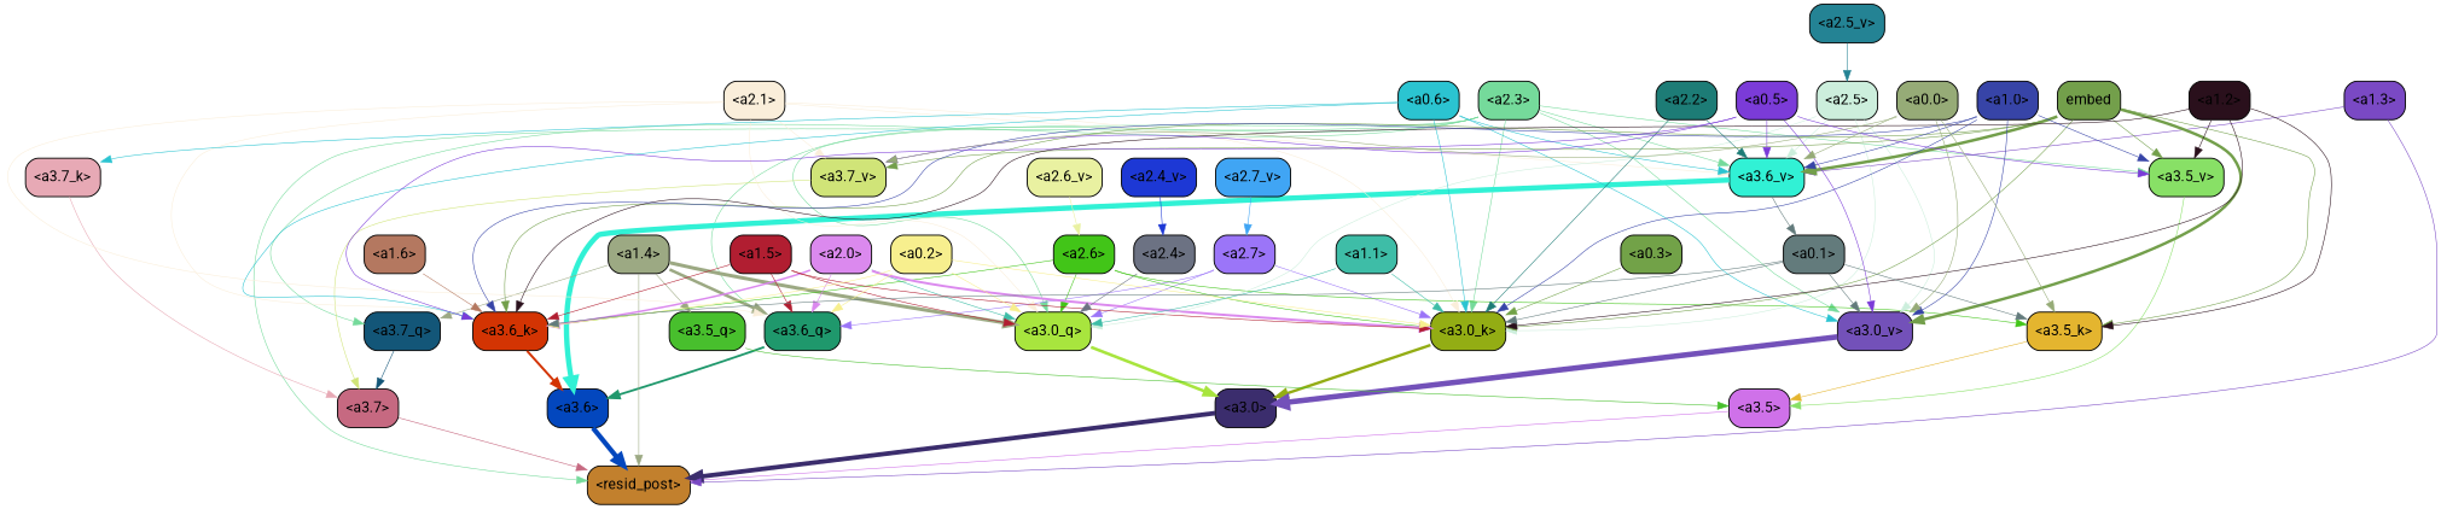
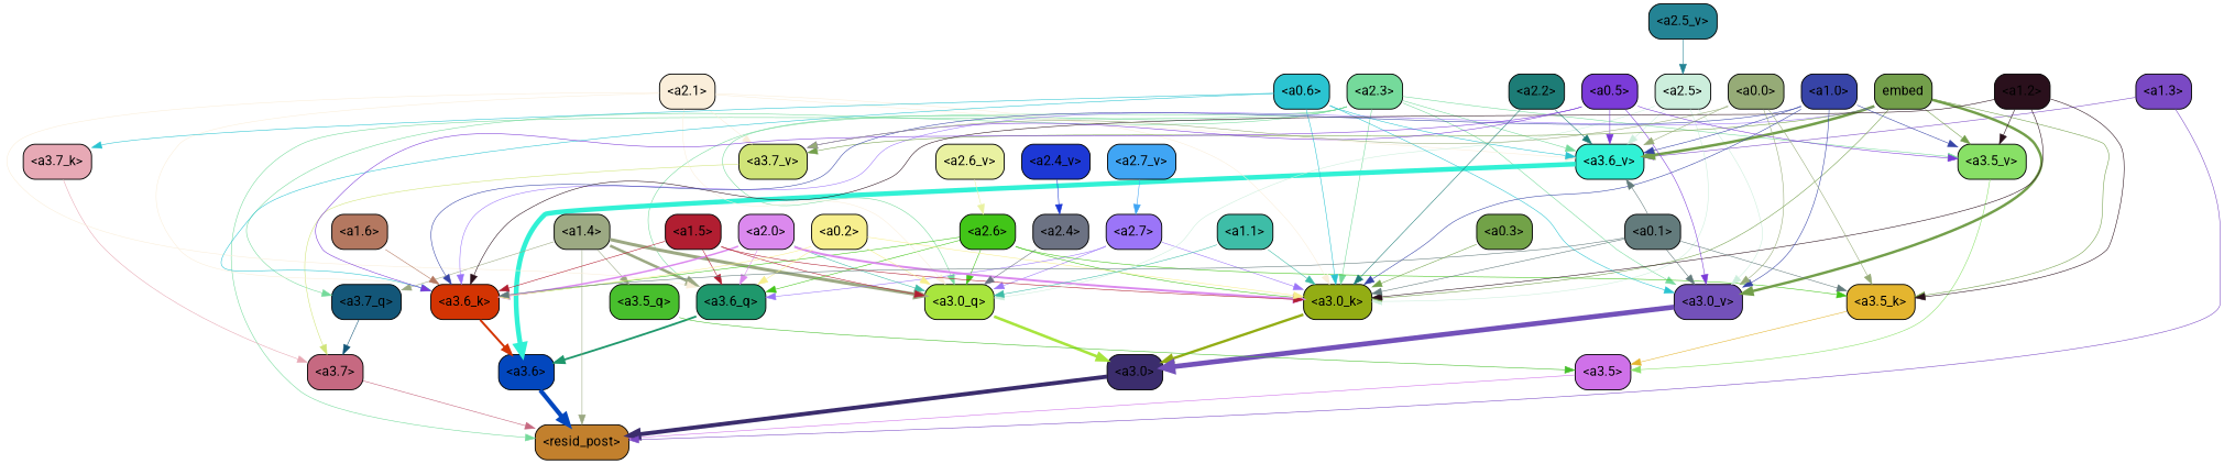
  strict digraph {
    fontname=Roboto
    splines=true
    node [color=black fontname=Roboto shape=box style="filled, rounded"]
    edge [color="#75da9b" fontname=Roboto penwidth=0.6]
    "<a3.7>" [fillcolor="#c66981"]
    "<resid_post>" [fillcolor="#c2802d"]
    "<a3.6>" [fillcolor="#0347be"]
    "<a3.5>" [fillcolor="#cf71e9"]
    "<a3.0>" [fillcolor="#3b2d6d"]
    "<a2.3>" [fillcolor="#75da9b"]
    "<a3.7_q>" [fillcolor="#135678"]
    "<a3.6_q>" [fillcolor="#1f986c"]
    "<a3.0_q>" [fillcolor="#a8e53e"]
    "<a3.0_k>" [fillcolor="#93ad14"]
    "<a3.6_v>" [fillcolor="#31f1d5"]
    "<a3.5_v>" [fillcolor="#88e066"]
    "<a3.0_v>" [fillcolor="#7351b9"]
    "<a1.4>" [fillcolor="#9ca983"]
    "<a3.5_q>" [fillcolor="#48bf2d"]
    "<a1.3>" [fillcolor="#7a49c4"]
    "<a3.7_k>" [fillcolor="#e7a9b5"]
    "<a3.6_k>" [fillcolor="#d33403"]
    "<a3.5_k>" [fillcolor="#e4b52f"]
    "<a3.7_v>" [fillcolor="#d0e478"]
    "<a2.7>" [fillcolor="#9b75f8"]
    "<a2.6>" [fillcolor="#42c518"]
    "<a2.1>" [fillcolor="#faeeda"]
    "<a2.0>" [fillcolor="#db89ee"]
    "<a1.5>" [fillcolor="#b11e31"]
    "<a0.2>" [fillcolor="#f7ef8e"]
    "<a2.5>" [fillcolor="#cceedc"]
    "<a2.4>" [fillcolor="#6c7283"]
    "<a1.1>" [fillcolor="#3ebda7"]
    "<a0.6>" [fillcolor="#2bc4d1"]
    embed [fillcolor="#739f4b"]
    "<a2.2>" [fillcolor="#1d7c76"]
    "<a1.6>" [fillcolor="#b47860"]
    "<a1.2>" [fillcolor="#2a101c"]
    "<a1.0>" [fillcolor="#3744a7"]
    "<a0.5>" [fillcolor="#7b3bd8"]
    "<a0.1>" [fillcolor="#637b7c"]
    "<a0.0>" [fillcolor="#96ab77"]
    "<a0.3>" [fillcolor="#72a248"]
    "<a2.7_v>" [fillcolor="#40a5f4"]
    "<a2.6_v>" [fillcolor="#e9f1a1"]
    "<a2.5_v>" [fillcolor="#248394"]
    "<a2.4_v>" [fillcolor="#1d38d5"]
    "<a3.7>" -> "<resid_post>" [color="#c66981" penwidth=0.6239100098609924]
    "<a3.6>" -> "<resid_post>" [color="#0347be" penwidth=4.569062113761902]
    "<a3.5>" -> "<resid_post>" [color="#cf71e9"]
    "<a3.0>" -> "<resid_post>" [color="#3b2d6d" penwidth=4.283544182777405]
    "<a2.3>" -> "<resid_post>"
    "<a2.3>" -> "<a3.7_q>"
    "<a2.3>" -> "<a3.6_q>"
    "<a2.3>" -> "<a3.0_q>"
    "<a2.3>" -> "<a3.0_k>"
    "<a2.3>" -> "<a3.6_v>"
    "<a2.3>" -> "<a3.5_v>"
    "<a2.3>" -> "<a3.0_v>"
    "<a3.7_q>" -> "<a3.7>" [color="#135678"]
    "<a3.6_q>" -> "<a3.6>" [color="#1f986c" penwidth=2.0347584784030914]
    "<a3.0_q>" -> "<a3.0>" [color="#a8e53e" penwidth=2.8635367155075073]
    "<a3.0_k>" -> "<a3.0>" [color="#93ad14" penwidth=2.632905662059784]
    "<a3.6_v>" -> "<a3.6>" [color="#31f1d5" penwidth=4.981305837631226]
    "<a3.5_v>" -> "<a3.5>" [color="#88e066"]
    "<a3.0_v>" -> "<a3.0>" [color="#7351b9" penwidth=5.168330669403076]
    "<a1.4>" -> "<resid_post>" [color="#9ca983"]
    "<a1.4>" -> "<a3.7_q>" [color="#9ca983"]
    "<a1.4>" -> "<a3.6_q>" [color="#9ca983" penwidth=2.7934007048606873]
    "<a1.4>" -> "<a3.0_q>" [color="#9ca983" penwidth=3.340754985809326]
    "<a1.4>" -> "<a3.5_q>" [color="#9ca983"]
    "<a3.5_q>" -> "<a3.5>" [color="#48bf2d"]
    "<a1.3>" -> "<resid_post>" [color="#7a49c4"]
    "<a1.3>" -> "<a3.6_v>" [color="#7a49c4"]
    "<a3.7_k>" -> "<a3.7>" [color="#e7a9b5"]
    "<a3.6_k>" -> "<a3.6>" [color="#d33403" penwidth=2.1760786175727844]
    "<a3.5_k>" -> "<a3.5>" [color="#e4b52f"]
    "<a3.7_v>" -> "<a3.7>" [color="#d0e478"]
    "<a2.7>" -> "<a3.6_q>" [color="#9b75f8"]
    "<a2.7>" -> "<a3.0_q>" [color="#9b75f8"]
    "<a2.7>" -> "<a3.0_k>" [color="#9b75f8"]
+   "<a2.6>" -> "<a3.6_q>" [color="#42c518"]
    "<a2.6>" -> "<a3.0_q>" [color="#42c518"]
    "<a2.6>" -> "<a3.0_k>" [color="#42c518"]
    "<a2.6>" -> "<a3.6_k>" [color="#42c518"]
    "<a2.6>" -> "<a3.5_k>" [color="#42c518"]
    "<a2.1>" -> "<a3.6_q>" [color="#faeeda"]
    "<a2.1>" -> "<a3.0_q>" [color="#faeeda"]
    "<a2.1>" -> "<a3.0_k>" [color="#faeeda"]
    "<a2.1>" -> "<a3.6_v>" [color="#faeeda"]
    "<a2.1>" -> "<a3.6_k>" [color="#faeeda"]
    "<a2.1>" -> "<a3.7_v>" [color="#faeeda"]
    "<a2.0>" -> "<a3.6_q>" [color="#db89ee"]
    "<a2.0>" -> "<a3.0_q>" [color="#3ebda7"]
    "<a2.0>" -> "<a3.0_k>" [color="#db89ee" penwidth=2.161143198609352]
    "<a2.0>" -> "<a3.6_k>" [color="#db89ee" penwidth=1.6382827460765839]
    "<a1.5>" -> "<a3.6_q>" [color="#b11e31"]
    "<a1.5>" -> "<a3.0_q>" [color="#b11e31"]
    "<a1.5>" -> "<a3.0_k>" [color="#b11e31"]
    "<a1.5>" -> "<a3.6_k>" [color="#b11e31"]
    "<a0.2>" -> "<a3.6_q>" [color="#f7ef8e"]
    "<a0.2>" -> "<a3.0_q>" [color="#f7ef8e"]
    "<a0.2>" -> "<a3.0_k>" [color="#f7ef8e"]
    "<a0.2>" -> "<a3.6_k>" [color="#f7ef8e"]
    "<a2.5>" -> "<a3.0_q>" [color="#cceedc"]
    "<a2.5>" -> "<a3.0_k>" [color="#cceedc"]
    "<a2.5>" -> "<a3.6_v>" [color="#cceedc"]
    "<a2.5>" -> "<a3.0_v>" [color="#cceedc"]
    "<a2.4>" -> "<a3.0_q>" [color="#6c7283"]
    "<a1.1>" -> "<a3.0_q>" [color="#3ebda7"]
    "<a1.1>" -> "<a3.0_k>" [color="#3ebda7"]
    "<a0.6>" -> "<a3.0_k>" [color="#2bc4d1"]
    "<a0.6>" -> "<a3.6_v>" [color="#2bc4d1"]
    "<a0.6>" -> "<a3.0_v>" [color="#2bc4d1"]
    "<a0.6>" -> "<a3.7_k>" [color="#2bc4d1"]
    "<a0.6>" -> "<a3.6_k>" [color="#2bc4d1"]
    embed -> "<a3.0_k>" [color="#739f4b"]
    embed -> "<a3.6_v>" [color="#739f4b" penwidth=2.7825746536254883]
    embed -> "<a3.5_v>" [color="#739f4b"]
    embed -> "<a3.0_v>" [color="#739f4b" penwidth=2.6950180530548096]
-   embed -> "<a3.6_k>" [color="#739f4b"]
+   embed -> "<a3.6_k>" [color="#9b75f8"]
    embed -> "<a3.5_k>" [color="#739f4b"]
    embed -> "<a3.7_v>" [color="#739f4b"]
    "<a2.2>" -> "<a3.0_k>" [color="#1d7c76"]
    "<a2.2>" -> "<a3.6_v>" [color="#1d7c76"]
    "<a1.6>" -> "<a3.6_k>" [color="#b47860"]
    "<a1.2>" -> "<a3.0_k>" [color="#2a101c"]
    "<a1.2>" -> "<a3.5_v>" [color="#2a101c"]
    "<a1.2>" -> "<a3.6_k>" [color="#2a101c"]
    "<a1.2>" -> "<a3.5_k>" [color="#2a101c"]
    "<a1.0>" -> "<a3.0_k>" [color="#3744a7"]
    "<a1.0>" -> "<a3.6_v>" [color="#3744a7"]
    "<a1.0>" -> "<a3.5_v>" [color="#3744a7"]
    "<a1.0>" -> "<a3.0_v>" [color="#3744a7"]
    "<a1.0>" -> "<a3.6_k>" [color="#3744a7"]
    "<a0.5>" -> "<a3.6_v>" [color="#7b3bd8"]
    "<a0.5>" -> "<a3.5_v>" [color="#7b3bd8"]
    "<a0.5>" -> "<a3.0_v>" [color="#7b3bd8"]
    "<a0.5>" -> "<a3.6_k>" [color="#7b3bd8"]
    "<a0.5>" -> "<a3.7_v>" [color="#7b3bd8"]
    "<a0.1>" -> "<a3.0_k>" [color="#637b7c"]
-   "<a3.6_v>" -> "<a0.1>" [color="#637b7c"]
+   "<a0.1>" -> "<a3.6_v>" [color="#637b7c"]
    "<a0.1>" -> "<a3.0_v>" [color="#637b7c"]
    "<a0.1>" -> "<a3.6_k>" [color="#637b7c"]
    "<a0.1>" -> "<a3.5_k>" [color="#637b7c"]
    "<a0.0>" -> "<a3.6_v>" [color="#96ab77"]
    "<a0.0>" -> "<a3.0_v>" [color="#96ab77"]
    "<a0.0>" -> "<a3.5_k>" [color="#96ab77"]
    "<a0.0>" -> "<a3.7_v>" [color="#96ab77"]
    "<a0.3>" -> "<a3.0_k>" [color="#72a248"]
    "<a2.7_v>" -> "<a2.7>" [color="#40a5f4"]
    "<a2.6_v>" -> "<a2.6>" [color="#e9f1a1"]
    "<a2.5_v>" -> "<a2.5>" [color="#248394"]
    "<a2.4_v>" -> "<a2.4>" [color="#1d38d5"]
  }
